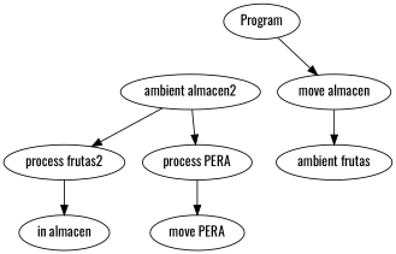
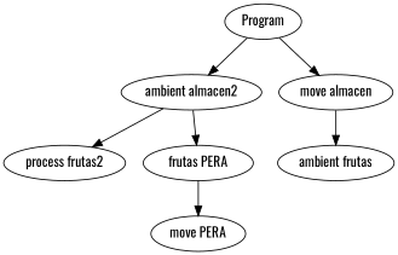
  digraph {
    fontname=Oswald
    node [fontname=Oswald]
    edge [fontname=Oswald]
    n1 [label=Program]
    n2 [label="ambient almacen2"]
    n3 [label="move almacen"]
    n4 [label="process frutas2"]
-   n5 [label="process PERA"]
+   n5 [label="frutas PERA"]
    n6 [label="ambient frutas"]
-   n7 [label="in almacen"]
    n8 [label="move PERA"]
+   n1 -> n2
    n1 -> n3
    n2 -> n4
    n2 -> n5
    n3 -> n6
-   n4 -> n7
    n5 -> n8
  }
